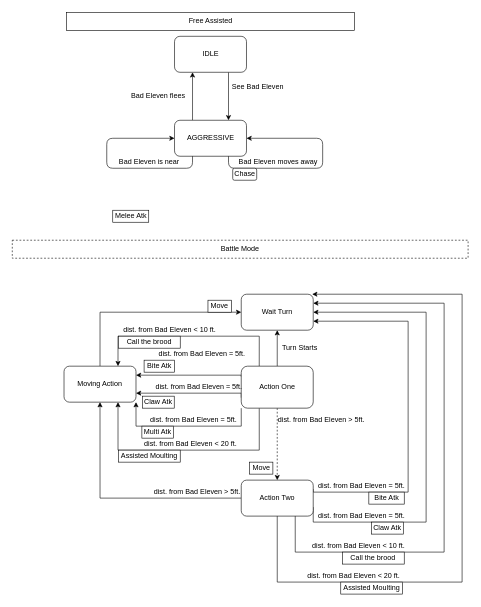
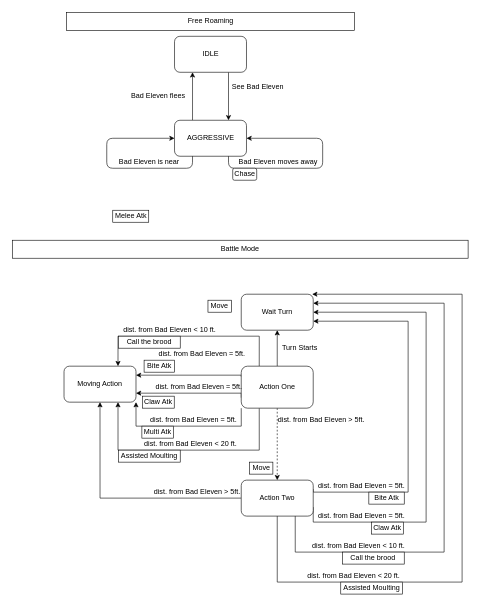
  <mxCell id="0" />
  <mxCell id="1" parent="0" />
  <mxCell id="2" style="edgeStyle=orthogonalEdgeStyle;rounded=0;orthogonalLoop=1;jettySize=auto;html=1;exitX=0.75;exitY=1;exitDx=0;exitDy=0;entryX=0.75;entryY=0;entryDx=0;entryDy=0;" parent="1" source="3" target="5" edge="1"><mxGeometry relative="1" as="geometry" /></mxCell>
  <mxCell id="3" value="IDLE" style="rounded=1;whiteSpace=wrap;html=1;" parent="1" vertex="1"><mxGeometry x="290.5" y="60" width="120" height="60" as="geometry" /></mxCell>
  <mxCell id="4" style="edgeStyle=orthogonalEdgeStyle;rounded=0;orthogonalLoop=1;jettySize=auto;html=1;exitX=0.25;exitY=0;exitDx=0;exitDy=0;entryX=0.25;entryY=1;entryDx=0;entryDy=0;" parent="1" source="5" target="3" edge="1"><mxGeometry relative="1" as="geometry" /></mxCell>
  <mxCell id="5" value="AGGRESSIVE" style="rounded=1;whiteSpace=wrap;html=1;" parent="1" vertex="1"><mxGeometry x="290.5" y="200" width="120" height="60" as="geometry" /></mxCell>
  <mxCell id="6" value="See Bad Eleven" style="text;html=1;align=center;verticalAlign=middle;resizable=0;points=[];autosize=1;" parent="1" vertex="1"><mxGeometry x="378.5" y="135" width="100" height="20" as="geometry" /></mxCell>
  <mxCell id="7" value="Bad Eleven flees" style="text;html=1;align=center;verticalAlign=middle;resizable=0;points=[];autosize=1;" parent="1" vertex="1"><mxGeometry x="207.5" y="150" width="110" height="20" as="geometry" /></mxCell>
  <mxCell id="8" style="edgeStyle=orthogonalEdgeStyle;orthogonalLoop=1;jettySize=auto;html=1;exitX=0.75;exitY=1;exitDx=0;exitDy=0;entryX=1;entryY=0.5;entryDx=0;entryDy=0;rounded=1;" parent="1" source="5" target="5" edge="1"><mxGeometry relative="1" as="geometry"><Array as="points"><mxPoint x="380.5" y="280" /><mxPoint x="537.5" y="280" /><mxPoint x="537.5" y="230" /></Array></mxGeometry></mxCell>
  <mxCell id="9" value="Bad Eleven moves away" style="text;html=1;align=center;verticalAlign=middle;resizable=0;points=[];autosize=1;" parent="1" vertex="1"><mxGeometry x="387.5" y="260" width="150" height="20" as="geometry" /></mxCell>
  <mxCell id="10" value="Chase" style="whiteSpace=wrap;html=1;rounded=1;" parent="1" vertex="1"><mxGeometry x="387.5" y="280" width="40" height="20" as="geometry" /></mxCell>
  <mxCell id="11" style="edgeStyle=orthogonalEdgeStyle;rounded=1;orthogonalLoop=1;jettySize=auto;html=1;exitX=0.25;exitY=1;exitDx=0;exitDy=0;entryX=0;entryY=0.5;entryDx=0;entryDy=0;" parent="1" source="5" target="5" edge="1"><mxGeometry relative="1" as="geometry"><Array as="points"><mxPoint x="320.5" y="280" /><mxPoint x="177.5" y="280" /><mxPoint x="177.5" y="230" /></Array></mxGeometry></mxCell>
  <mxCell id="12" value="Bad Eleven is near" style="text;html=1;align=center;verticalAlign=middle;resizable=0;points=[];autosize=1;" parent="1" vertex="1"><mxGeometry x="187.5" y="260" width="120" height="20" as="geometry" /></mxCell>
  <mxCell id="13" value="Melee Atk" style="rounded=0;whiteSpace=wrap;html=1;" parent="1" vertex="1"><mxGeometry x="187.5" y="350" width="60" height="20" as="geometry" /></mxCell>
- <mxCell id="14" value="Free Assisted" style="rounded=0;whiteSpace=wrap;html=1;" parent="1" vertex="1"><mxGeometry x="110.5" y="20" width="480" height="30" as="geometry" /></mxCell>
- <mxCell id="15" value="Battle Mode" style="rounded=0;whiteSpace=wrap;html=1;dashed=1;" parent="1" vertex="1"><mxGeometry x="20" y="400" width="760" height="30" as="geometry" /></mxCell>
+ <mxCell id="14" value="Free Roaming" style="rounded=0;whiteSpace=wrap;html=1;" parent="1" vertex="1"><mxGeometry x="110.5" y="20" width="480" height="30" as="geometry" /></mxCell>
+ <mxCell id="15" value="Battle Mode" style="rounded=0;whiteSpace=wrap;html=1;" parent="1" vertex="1"><mxGeometry x="20" y="400" width="760" height="30" as="geometry" /></mxCell>
  <mxCell id="16" style="edgeStyle=orthogonalEdgeStyle;rounded=0;orthogonalLoop=1;jettySize=auto;html=1;exitX=0.5;exitY=1;exitDx=0;exitDy=0;dashed=1;" parent="1" source="23" target="36" edge="1"><mxGeometry relative="1" as="geometry" /></mxCell>
  <mxCell id="17" style="edgeStyle=orthogonalEdgeStyle;rounded=0;orthogonalLoop=1;jettySize=auto;html=1;exitX=0.5;exitY=0;exitDx=0;exitDy=0;entryX=0.5;entryY=1;entryDx=0;entryDy=0;" parent="1" source="23" target="24" edge="1"><mxGeometry relative="1" as="geometry" /></mxCell>
  <mxCell id="18" style="edgeStyle=orthogonalEdgeStyle;rounded=0;orthogonalLoop=1;jettySize=auto;html=1;exitX=0;exitY=0.25;exitDx=0;exitDy=0;entryX=1;entryY=0.25;entryDx=0;entryDy=0;" parent="1" source="23" target="27" edge="1"><mxGeometry relative="1" as="geometry"><Array as="points"><mxPoint x="402" y="625" /></Array></mxGeometry></mxCell>
  <mxCell id="19" style="edgeStyle=orthogonalEdgeStyle;rounded=0;orthogonalLoop=1;jettySize=auto;html=1;exitX=0;exitY=0.75;exitDx=0;exitDy=0;entryX=1;entryY=0.75;entryDx=0;entryDy=0;" parent="1" source="23" target="27" edge="1"><mxGeometry relative="1" as="geometry"><Array as="points"><mxPoint x="402" y="655" /></Array></mxGeometry></mxCell>
  <mxCell id="20" style="edgeStyle=orthogonalEdgeStyle;rounded=0;orthogonalLoop=1;jettySize=auto;html=1;exitX=0.25;exitY=0;exitDx=0;exitDy=0;entryX=0.75;entryY=0;entryDx=0;entryDy=0;" parent="1" source="23" target="27" edge="1"><mxGeometry relative="1" as="geometry"><Array as="points"><mxPoint x="432" y="560" /><mxPoint x="196" y="560" /></Array></mxGeometry></mxCell>
  <mxCell id="21" style="edgeStyle=orthogonalEdgeStyle;rounded=0;orthogonalLoop=1;jettySize=auto;html=1;exitX=0;exitY=1;exitDx=0;exitDy=0;entryX=1;entryY=1;entryDx=0;entryDy=0;strokeColor=#000000;" parent="1" source="23" target="27" edge="1"><mxGeometry relative="1" as="geometry"><Array as="points"><mxPoint x="402" y="710" /><mxPoint x="226" y="710" /></Array></mxGeometry></mxCell>
  <mxCell id="22" style="edgeStyle=orthogonalEdgeStyle;rounded=0;orthogonalLoop=1;jettySize=auto;html=1;exitX=0.25;exitY=1;exitDx=0;exitDy=0;entryX=0.75;entryY=1;entryDx=0;entryDy=0;strokeColor=#000000;" parent="1" source="23" target="27" edge="1"><mxGeometry relative="1" as="geometry"><Array as="points"><mxPoint x="432" y="750" /><mxPoint x="196" y="750" /></Array></mxGeometry></mxCell>
  <mxCell id="23" value="Action One" style="rounded=1;whiteSpace=wrap;html=1;" parent="1" vertex="1"><mxGeometry x="401.75" y="610" width="120" height="70" as="geometry" /></mxCell>
  <mxCell id="24" value="Wait Turn" style="rounded=1;whiteSpace=wrap;html=1;" parent="1" vertex="1"><mxGeometry x="401.75" y="490" width="120" height="60" as="geometry" /></mxCell>
  <mxCell id="25" value="Turn Starts" style="text;html=1;align=center;verticalAlign=middle;resizable=0;points=[];autosize=1;" parent="1" vertex="1"><mxGeometry x="463.75" y="570" width="70" height="20" as="geometry" /></mxCell>
- <mxCell id="26" style="edgeStyle=orthogonalEdgeStyle;rounded=0;orthogonalLoop=1;jettySize=auto;html=1;exitX=0.5;exitY=0;exitDx=0;exitDy=0;entryX=0;entryY=0.5;entryDx=0;entryDy=0;" parent="1" source="27" target="24" edge="1"><mxGeometry relative="1" as="geometry" /></mxCell>
  <mxCell id="27" value="Moving Action" style="rounded=1;whiteSpace=wrap;html=1;" parent="1" vertex="1"><mxGeometry x="106.25" y="610" width="120" height="60" as="geometry" /></mxCell>
  <mxCell id="28" value="dist. from Bad Eleven = 5ft." style="text;html=1;align=center;verticalAlign=middle;resizable=0;points=[];autosize=1;" parent="1" vertex="1"><mxGeometry x="255.5" y="580" width="160" height="20" as="geometry" /></mxCell>
  <mxCell id="29" value="Bite Atk" style="rounded=0;whiteSpace=wrap;html=1;" parent="1" vertex="1"><mxGeometry x="239.75" y="600" width="50.75" height="20" as="geometry" /></mxCell>
  <mxCell id="30" value="Move" style="rounded=0;whiteSpace=wrap;html=1;" parent="1" vertex="1"><mxGeometry x="346.25" y="500" width="39" height="20" as="geometry" /></mxCell>
  <mxCell id="31" style="edgeStyle=orthogonalEdgeStyle;rounded=0;orthogonalLoop=1;jettySize=auto;html=1;exitX=0;exitY=0.5;exitDx=0;exitDy=0;entryX=0.5;entryY=1;entryDx=0;entryDy=0;" parent="1" source="36" target="27" edge="1"><mxGeometry relative="1" as="geometry" /></mxCell>
  <mxCell id="32" style="edgeStyle=orthogonalEdgeStyle;rounded=0;orthogonalLoop=1;jettySize=auto;html=1;exitX=1;exitY=0.25;exitDx=0;exitDy=0;entryX=1;entryY=0.75;entryDx=0;entryDy=0;" parent="1" source="36" target="24" edge="1"><mxGeometry relative="1" as="geometry"><Array as="points"><mxPoint x="522" y="820" /><mxPoint x="680" y="820" /><mxPoint x="680" y="535" /></Array></mxGeometry></mxCell>
  <mxCell id="33" style="edgeStyle=orthogonalEdgeStyle;rounded=0;orthogonalLoop=1;jettySize=auto;html=1;exitX=1;exitY=0.75;exitDx=0;exitDy=0;entryX=1;entryY=0.5;entryDx=0;entryDy=0;" parent="1" source="36" target="24" edge="1"><mxGeometry relative="1" as="geometry"><Array as="points"><mxPoint x="522" y="870" /><mxPoint x="710" y="870" /><mxPoint x="710" y="520" /></Array></mxGeometry></mxCell>
  <mxCell id="34" style="edgeStyle=orthogonalEdgeStyle;rounded=0;orthogonalLoop=1;jettySize=auto;html=1;exitX=0.75;exitY=1;exitDx=0;exitDy=0;entryX=1;entryY=0.25;entryDx=0;entryDy=0;" parent="1" source="36" target="24" edge="1"><mxGeometry relative="1" as="geometry"><Array as="points"><mxPoint x="492" y="920" /><mxPoint x="740" y="920" /><mxPoint x="740" y="505" /></Array></mxGeometry></mxCell>
  <mxCell id="35" style="edgeStyle=orthogonalEdgeStyle;rounded=0;orthogonalLoop=1;jettySize=auto;html=1;exitX=0.5;exitY=1;exitDx=0;exitDy=0;" parent="1" source="36" edge="1"><mxGeometry relative="1" as="geometry"><mxPoint x="520" y="490" as="targetPoint" /><Array as="points"><mxPoint x="462" y="970" /><mxPoint x="770" y="970" /><mxPoint x="770" y="490" /></Array></mxGeometry></mxCell>
  <mxCell id="36" value="Action Two" style="rounded=1;whiteSpace=wrap;html=1;" parent="1" vertex="1"><mxGeometry x="401.75" y="800" width="120" height="60" as="geometry" /></mxCell>
  <mxCell id="37" value="dist. from Bad Eleven = 5ft." style="text;html=1;align=center;verticalAlign=middle;resizable=0;points=[];autosize=1;" parent="1" vertex="1"><mxGeometry x="521.75" y="800" width="160" height="20" as="geometry" /></mxCell>
  <mxCell id="38" value="Bite Atk" style="rounded=0;whiteSpace=wrap;html=1;" parent="1" vertex="1"><mxGeometry x="614.5" y="820" width="59" height="20" as="geometry" /></mxCell>
  <mxCell id="39" value="dist. from Bad Eleven &amp;gt; 5ft." style="text;html=1;align=center;verticalAlign=middle;resizable=0;points=[];autosize=1;" parent="1" vertex="1"><mxGeometry x="247.5" y="810" width="160" height="20" as="geometry" /></mxCell>
  <mxCell id="40" value="dist. from Bad Eleven &amp;gt; 5ft." style="text;html=1;align=center;verticalAlign=middle;resizable=0;points=[];autosize=1;" parent="1" vertex="1"><mxGeometry x="454.5" y="690" width="160" height="20" as="geometry" /></mxCell>
  <mxCell id="41" value="Move" style="rounded=0;whiteSpace=wrap;html=1;" parent="1" vertex="1"><mxGeometry x="415.5" y="770" width="39" height="20" as="geometry" /></mxCell>
  <mxCell id="42" value="dist. from Bad Eleven = 5ft." style="text;html=1;align=center;verticalAlign=middle;resizable=0;points=[];autosize=1;" parent="1" vertex="1"><mxGeometry x="250.5" y="635" width="160" height="20" as="geometry" /></mxCell>
  <mxCell id="43" value="Claw Atk" style="rounded=0;whiteSpace=wrap;html=1;" parent="1" vertex="1"><mxGeometry x="237.13" y="660" width="52.87" height="20" as="geometry" /></mxCell>
  <mxCell id="44" value="dist. from Bad Eleven = 5ft." style="text;html=1;align=center;verticalAlign=middle;resizable=0;points=[];autosize=1;" parent="1" vertex="1"><mxGeometry x="241.75" y="690" width="160" height="20" as="geometry" /></mxCell>
  <mxCell id="45" value="Multi Atk" style="rounded=0;whiteSpace=wrap;html=1;" parent="1" vertex="1"><mxGeometry x="236.07" y="710" width="52.87" height="20" as="geometry" /></mxCell>
  <mxCell id="46" value="dist. from Bad Eleven = 5ft." style="text;html=1;align=center;verticalAlign=middle;resizable=0;points=[];autosize=1;" parent="1" vertex="1"><mxGeometry x="521.75" y="850" width="160" height="20" as="geometry" /></mxCell>
  <mxCell id="47" value="Claw Atk" style="rounded=0;whiteSpace=wrap;html=1;" parent="1" vertex="1"><mxGeometry x="619.06" y="870" width="52.87" height="20" as="geometry" /></mxCell>
  <mxCell id="48" value="Call the brood" style="rounded=0;whiteSpace=wrap;html=1;" parent="1" vertex="1"><mxGeometry x="196.75" y="560" width="103.25" height="20" as="geometry" /></mxCell>
  <mxCell id="49" value="dist. from Bad Eleven &amp;lt; 10 ft." style="text;html=1;align=center;verticalAlign=middle;resizable=0;points=[];autosize=1;" parent="1" vertex="1"><mxGeometry x="196.75" y="540" width="170" height="20" as="geometry" /></mxCell>
  <mxCell id="50" value="dist. from Bad Eleven &amp;lt; 20 ft." style="text;html=1;align=center;verticalAlign=middle;resizable=0;points=[];autosize=1;" parent="1" vertex="1"><mxGeometry x="231.75" y="730" width="170" height="20" as="geometry" /></mxCell>
  <mxCell id="51" value="Assisted Moulting" style="rounded=0;whiteSpace=wrap;html=1;" parent="1" vertex="1"><mxGeometry x="196.75" y="750" width="103.25" height="20" as="geometry" /></mxCell>
  <mxCell id="52" value="dist. from Bad Eleven &amp;lt; 10 ft." style="text;html=1;align=center;verticalAlign=middle;resizable=0;points=[];autosize=1;" parent="1" vertex="1"><mxGeometry x="511.75" y="900" width="170" height="20" as="geometry" /></mxCell>
  <mxCell id="53" value="dist. from Bad Eleven &amp;lt; 20 ft." style="text;html=1;align=center;verticalAlign=middle;resizable=0;points=[];autosize=1;" parent="1" vertex="1"><mxGeometry x="503.5" y="950" width="170" height="20" as="geometry" /></mxCell>
  <mxCell id="54" value="Call the brood" style="rounded=0;whiteSpace=wrap;html=1;" parent="1" vertex="1"><mxGeometry x="570.25" y="920" width="103.25" height="20" as="geometry" /></mxCell>
  <mxCell id="55" value="Assisted Moulting" style="rounded=0;whiteSpace=wrap;html=1;" parent="1" vertex="1"><mxGeometry x="567.68" y="970" width="103.25" height="20" as="geometry" /></mxCell>
